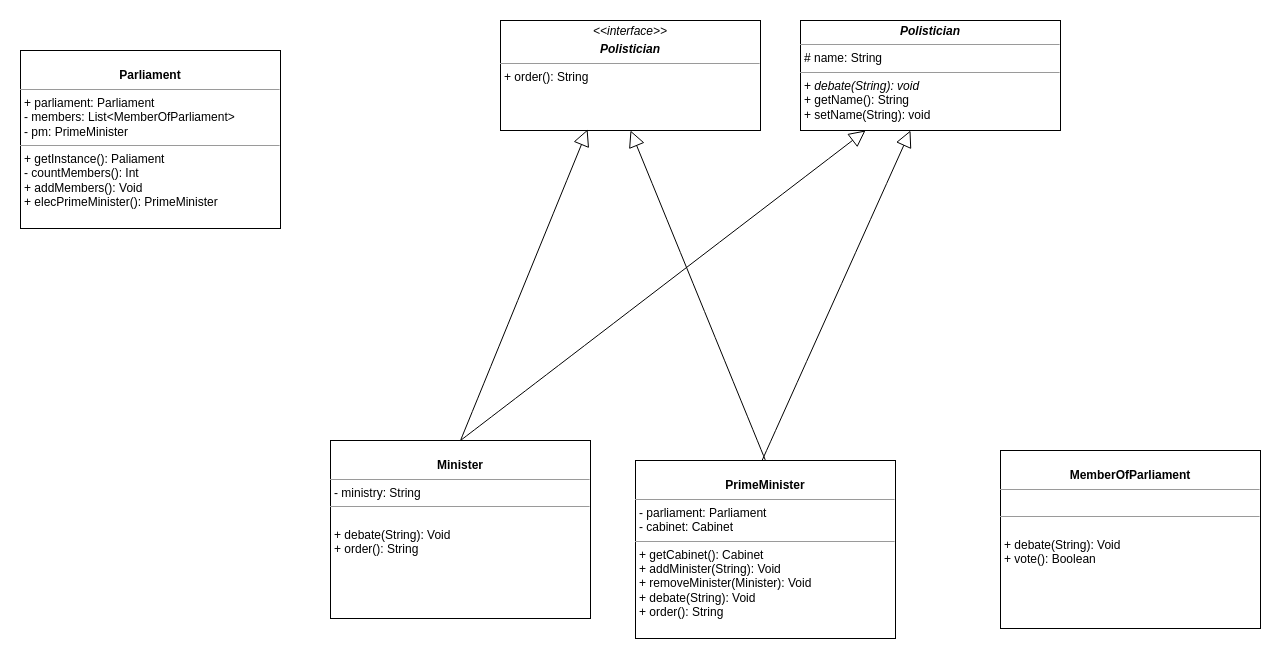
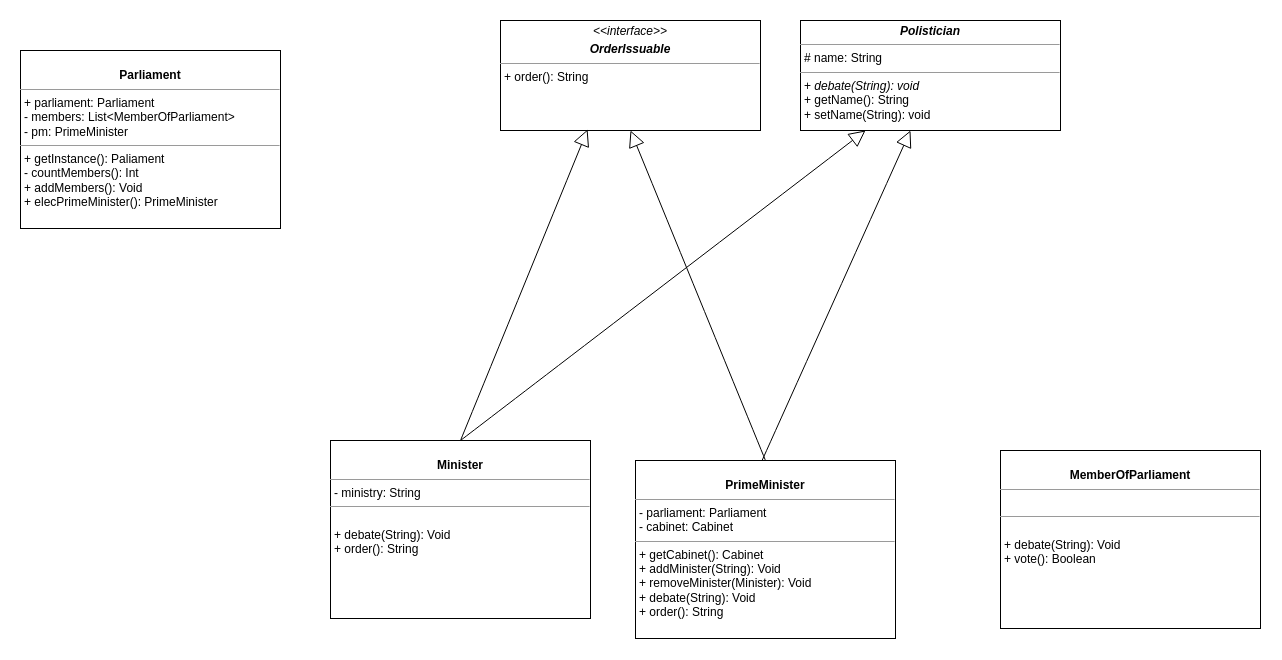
  <mxCell id="0" />
  <mxCell id="1" parent="0" />
  <mxCell id="2" value="&lt;p style=&quot;margin: 0px ; margin-top: 4px ; text-align: center&quot;&gt;&lt;br&gt;&lt;b&gt;Parliament&lt;/b&gt;&lt;/p&gt;&lt;hr size=&quot;1&quot;&gt;&lt;p style=&quot;margin: 0px ; margin-left: 4px&quot;&gt;+ parliament: Parliament&lt;br&gt;- members: List&amp;lt;MemberOfParliament&amp;gt;&lt;/p&gt;&lt;p style=&quot;margin: 0px ; margin-left: 4px&quot;&gt;- pm: PrimeMinister&lt;/p&gt;&lt;hr size=&quot;1&quot;&gt;&lt;p style=&quot;margin: 0px ; margin-left: 4px&quot;&gt;+ getInstance(): Paliament&lt;/p&gt;&lt;p style=&quot;margin: 0px ; margin-left: 4px&quot;&gt;- countMembers(): Int&lt;br&gt;+ addMembers(): Void&lt;/p&gt;&lt;p style=&quot;margin: 0px ; margin-left: 4px&quot;&gt;+ elecPrimeMinister(): PrimeMinister&lt;/p&gt;" style="verticalAlign=top;align=left;overflow=fill;fontSize=12;fontFamily=Helvetica;html=1;rounded=0;shadow=0;comic=0;labelBackgroundColor=none;strokeWidth=1" parent="1" vertex="1"><mxGeometry x="20" y="50" width="260" height="178" as="geometry" /></mxCell>
  <mxCell id="3" style="edgeStyle=none;curved=1;rounded=0;orthogonalLoop=1;jettySize=auto;html=1;entryX=0.423;entryY=1;entryDx=0;entryDy=0;entryPerimeter=0;endArrow=block;endFill=0;startSize=14;endSize=14;sourcePerimeterSpacing=8;targetPerimeterSpacing=8;exitX=0.485;exitY=0.006;exitDx=0;exitDy=0;exitPerimeter=0;" edge="1" parent="1" source="5" target="6"><mxGeometry relative="1" as="geometry" /></mxCell>
  <mxCell id="4" style="edgeStyle=none;curved=1;rounded=0;orthogonalLoop=1;jettySize=auto;html=1;entryX=0.5;entryY=1;entryDx=0;entryDy=0;endArrow=block;endFill=0;startSize=14;endSize=14;sourcePerimeterSpacing=8;targetPerimeterSpacing=8;exitX=0.5;exitY=0;exitDx=0;exitDy=0;" edge="1" parent="1" source="5" target="7"><mxGeometry relative="1" as="geometry" /></mxCell>
  <mxCell id="5" value="&lt;p style=&quot;margin: 0px ; margin-top: 4px ; text-align: center&quot;&gt;&lt;br&gt;&lt;b&gt;PrimeMinister&lt;/b&gt;&lt;/p&gt;&lt;hr size=&quot;1&quot;&gt;&lt;p style=&quot;margin: 0px ; margin-left: 4px&quot;&gt;- parliament: Parliament&lt;/p&gt;&lt;p style=&quot;margin: 0px ; margin-left: 4px&quot;&gt;- cabinet: Cabinet&lt;/p&gt;&lt;hr size=&quot;1&quot;&gt;&lt;p style=&quot;margin: 0px ; margin-left: 4px&quot;&gt;+&amp;nbsp;getCabinet():&amp;nbsp;Cabinet&lt;br&gt;&lt;/p&gt;&lt;p style=&quot;margin: 0px ; margin-left: 4px&quot;&gt;+&amp;nbsp;addMinister(String): Void&lt;/p&gt;&lt;p style=&quot;margin: 0px ; margin-left: 4px&quot;&gt;+ removeMinister(Minister): Void&lt;/p&gt;&lt;p style=&quot;margin: 0px ; margin-left: 4px&quot;&gt;+&amp;nbsp;debate(String): Void&lt;/p&gt;&lt;p style=&quot;margin: 0px ; margin-left: 4px&quot;&gt;+&amp;nbsp;order(): String&lt;/p&gt;" style="verticalAlign=top;align=left;overflow=fill;fontSize=12;fontFamily=Helvetica;html=1;rounded=0;shadow=0;comic=0;labelBackgroundColor=none;strokeWidth=1" vertex="1" parent="1"><mxGeometry x="635" y="460" width="260" height="178" as="geometry" /></mxCell>
  <mxCell id="6" value="&lt;p style=&quot;margin: 0px ; margin-top: 4px ; text-align: center&quot;&gt;&lt;b&gt;&lt;i&gt;Polistician&lt;/i&gt;&lt;/b&gt;&lt;/p&gt;&lt;hr size=&quot;1&quot;&gt;&lt;p style=&quot;margin: 0px ; margin-left: 4px&quot;&gt;# name: String&lt;/p&gt;&lt;hr size=&quot;1&quot;&gt;&lt;p style=&quot;margin: 0px ; margin-left: 4px&quot;&gt;+ &lt;i&gt;debate(String): void&lt;/i&gt;&lt;br&gt;&lt;/p&gt;&lt;p style=&quot;margin: 0px ; margin-left: 4px&quot;&gt;+ getName(): String&lt;/p&gt;&lt;p style=&quot;margin: 0px ; margin-left: 4px&quot;&gt;+&amp;nbsp;setName(String): void&lt;/p&gt;" style="verticalAlign=top;align=left;overflow=fill;fontSize=12;fontFamily=Helvetica;html=1;rounded=0;shadow=0;comic=0;labelBackgroundColor=none;strokeWidth=1" vertex="1" parent="1"><mxGeometry x="800" y="20" width="260" height="110" as="geometry" /></mxCell>
- <mxCell id="7" value="&lt;p style=&quot;margin: 0px ; margin-top: 4px ; text-align: center&quot;&gt;&lt;i&gt;&amp;lt;&amp;lt;interface&amp;gt;&amp;gt;&lt;/i&gt;&lt;/p&gt;&lt;p style=&quot;margin: 0px ; margin-top: 4px ; text-align: center&quot;&gt;&lt;b&gt;&lt;i&gt;Polistician&lt;/i&gt;&lt;/b&gt;&lt;/p&gt;&lt;hr size=&quot;1&quot;&gt;&lt;p style=&quot;margin: 0px ; margin-left: 4px&quot;&gt;&lt;/p&gt;&lt;p style=&quot;margin: 0px ; margin-left: 4px&quot;&gt;+ order(): String&lt;/p&gt;" style="verticalAlign=top;align=left;overflow=fill;fontSize=12;fontFamily=Helvetica;html=1;rounded=0;shadow=0;comic=0;labelBackgroundColor=none;strokeWidth=1" vertex="1" parent="1"><mxGeometry x="500" y="20" width="260" height="110" as="geometry" /></mxCell>
+ <mxCell id="7" value="&lt;p style=&quot;margin: 0px ; margin-top: 4px ; text-align: center&quot;&gt;&lt;i&gt;&amp;lt;&amp;lt;interface&amp;gt;&amp;gt;&lt;/i&gt;&lt;/p&gt;&lt;p style=&quot;margin: 0px ; margin-top: 4px ; text-align: center&quot;&gt;&lt;b&gt;&lt;i&gt;OrderIssuable&lt;/i&gt;&lt;/b&gt;&lt;/p&gt;&lt;hr size=&quot;1&quot;&gt;&lt;p style=&quot;margin: 0px ; margin-left: 4px&quot;&gt;&lt;/p&gt;&lt;p style=&quot;margin: 0px ; margin-left: 4px&quot;&gt;+ order(): String&lt;/p&gt;" style="verticalAlign=top;align=left;overflow=fill;fontSize=12;fontFamily=Helvetica;html=1;rounded=0;shadow=0;comic=0;labelBackgroundColor=none;strokeWidth=1" vertex="1" parent="1"><mxGeometry x="500" y="20" width="260" height="110" as="geometry" /></mxCell>
  <mxCell id="8" style="edgeStyle=none;curved=1;rounded=0;orthogonalLoop=1;jettySize=auto;html=1;entryX=0.25;entryY=1;entryDx=0;entryDy=0;endArrow=block;endFill=0;startSize=14;endSize=14;sourcePerimeterSpacing=8;targetPerimeterSpacing=8;exitX=0.5;exitY=0;exitDx=0;exitDy=0;" edge="1" parent="1" source="10" target="6"><mxGeometry relative="1" as="geometry" /></mxCell>
  <mxCell id="9" style="edgeStyle=none;curved=1;rounded=0;orthogonalLoop=1;jettySize=auto;html=1;exitX=0.5;exitY=0;exitDx=0;exitDy=0;entryX=0.335;entryY=0.991;entryDx=0;entryDy=0;entryPerimeter=0;endArrow=block;endFill=0;startSize=14;endSize=14;sourcePerimeterSpacing=8;targetPerimeterSpacing=8;" edge="1" parent="1" source="10" target="7"><mxGeometry relative="1" as="geometry" /></mxCell>
  <mxCell id="10" value="&lt;p style=&quot;margin: 0px ; margin-top: 4px ; text-align: center&quot;&gt;&lt;br&gt;&lt;b&gt;Minister&lt;/b&gt;&lt;br&gt;&lt;/p&gt;&lt;hr size=&quot;1&quot;&gt;&lt;p style=&quot;margin: 0px ; margin-left: 4px&quot;&gt;-&amp;nbsp;ministry: String&lt;/p&gt;&lt;hr size=&quot;1&quot;&gt;&lt;p style=&quot;margin: 0px ; margin-left: 4px&quot;&gt;&lt;br&gt;&lt;/p&gt;&lt;p style=&quot;margin: 0px ; margin-left: 4px&quot;&gt;+&amp;nbsp;debate(String): Void&lt;/p&gt;&lt;p style=&quot;margin: 0px ; margin-left: 4px&quot;&gt;+&amp;nbsp;order(): String&lt;/p&gt;" style="verticalAlign=top;align=left;overflow=fill;fontSize=12;fontFamily=Helvetica;html=1;rounded=0;shadow=0;comic=0;labelBackgroundColor=none;strokeWidth=1" vertex="1" parent="1"><mxGeometry x="330" y="440" width="260" height="178" as="geometry" /></mxCell>
  <mxCell id="11" value="&lt;p style=&quot;margin: 0px ; margin-top: 4px ; text-align: center&quot;&gt;&lt;br&gt;&lt;b&gt;MemberOfParliament&lt;/b&gt;&lt;br&gt;&lt;/p&gt;&lt;hr size=&quot;1&quot;&gt;&lt;p style=&quot;margin: 0px ; margin-left: 4px&quot;&gt;&lt;br&gt;&lt;/p&gt;&lt;hr size=&quot;1&quot;&gt;&lt;p style=&quot;margin: 0px ; margin-left: 4px&quot;&gt;&lt;br&gt;&lt;/p&gt;&lt;p style=&quot;margin: 0px ; margin-left: 4px&quot;&gt;+&amp;nbsp;debate(String): Void&lt;/p&gt;&lt;p style=&quot;margin: 0px ; margin-left: 4px&quot;&gt;+ vote(): Boolean&amp;nbsp;&lt;/p&gt;" style="verticalAlign=top;align=left;overflow=fill;fontSize=12;fontFamily=Helvetica;html=1;rounded=0;shadow=0;comic=0;labelBackgroundColor=none;strokeWidth=1" vertex="1" parent="1"><mxGeometry x="1000" y="450" width="260" height="178" as="geometry" /></mxCell>
